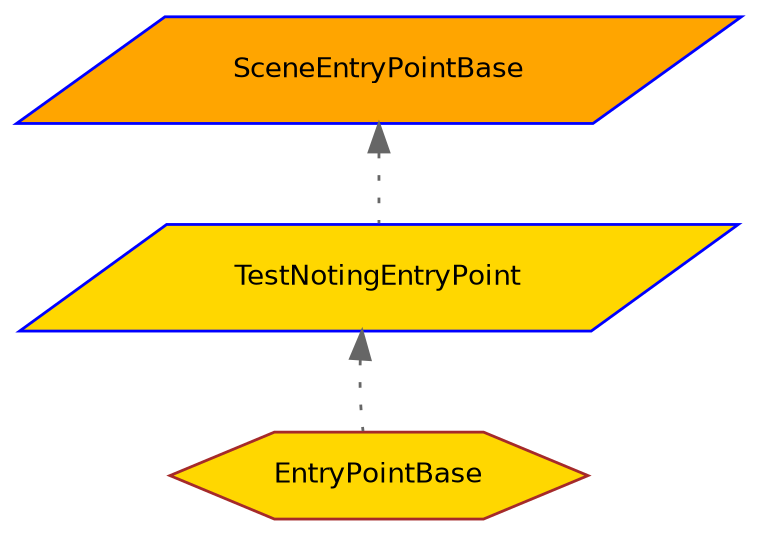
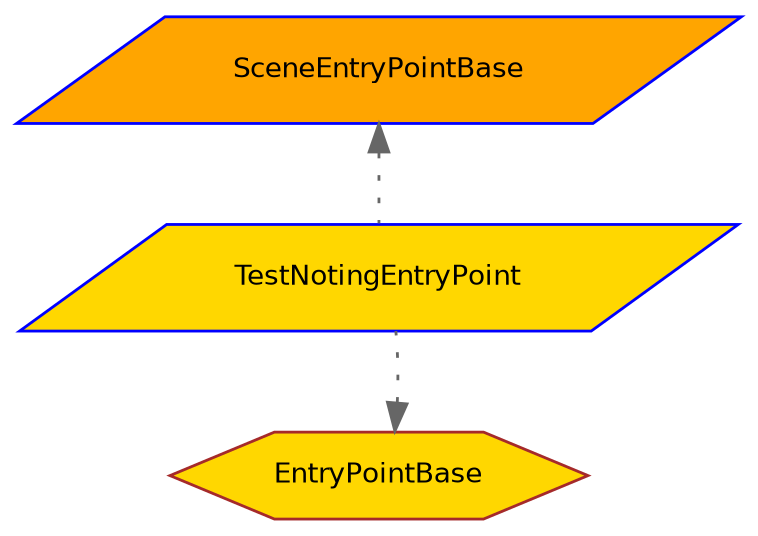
  digraph {
    node [color=blue fillcolor=gold fontname=Helvetica fontsize=10 shape=parallelogram style=filled]
    edge [color=gray40 dir=back fontname=Helvetica fontsize=10 labelfontname=Helvetica labelfontsize=10 style=dotted]
    n1 [fontcolor=black height=0.2 label=TestNotingEntryPoint width=0.4]
    n2 [color=brown height=0.2 label=EntryPointBase shape=hexagon width=0.4]
    n3 [fillcolor=orange height=0.2 label=SceneEntryPointBase width=0.4]
-   n1 -> n2
+   n2 -> n1
    n3 -> n1
  }
